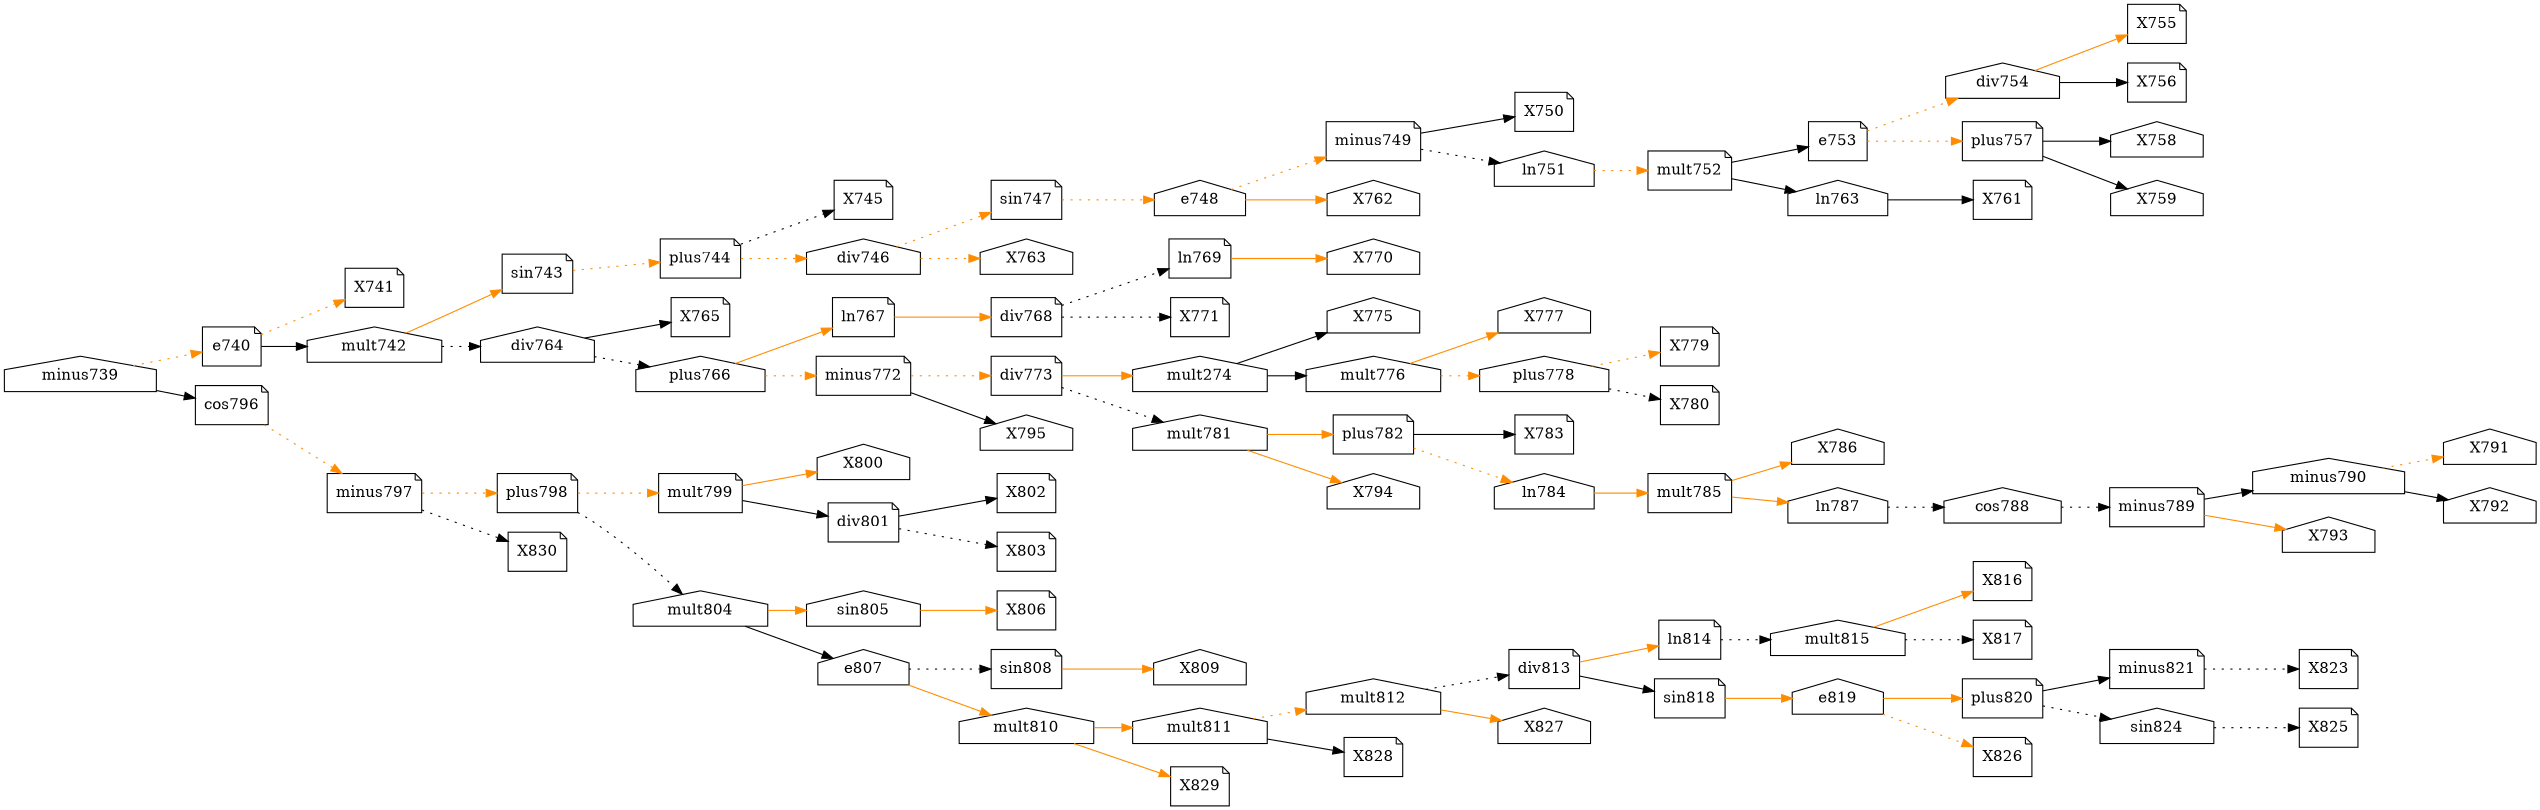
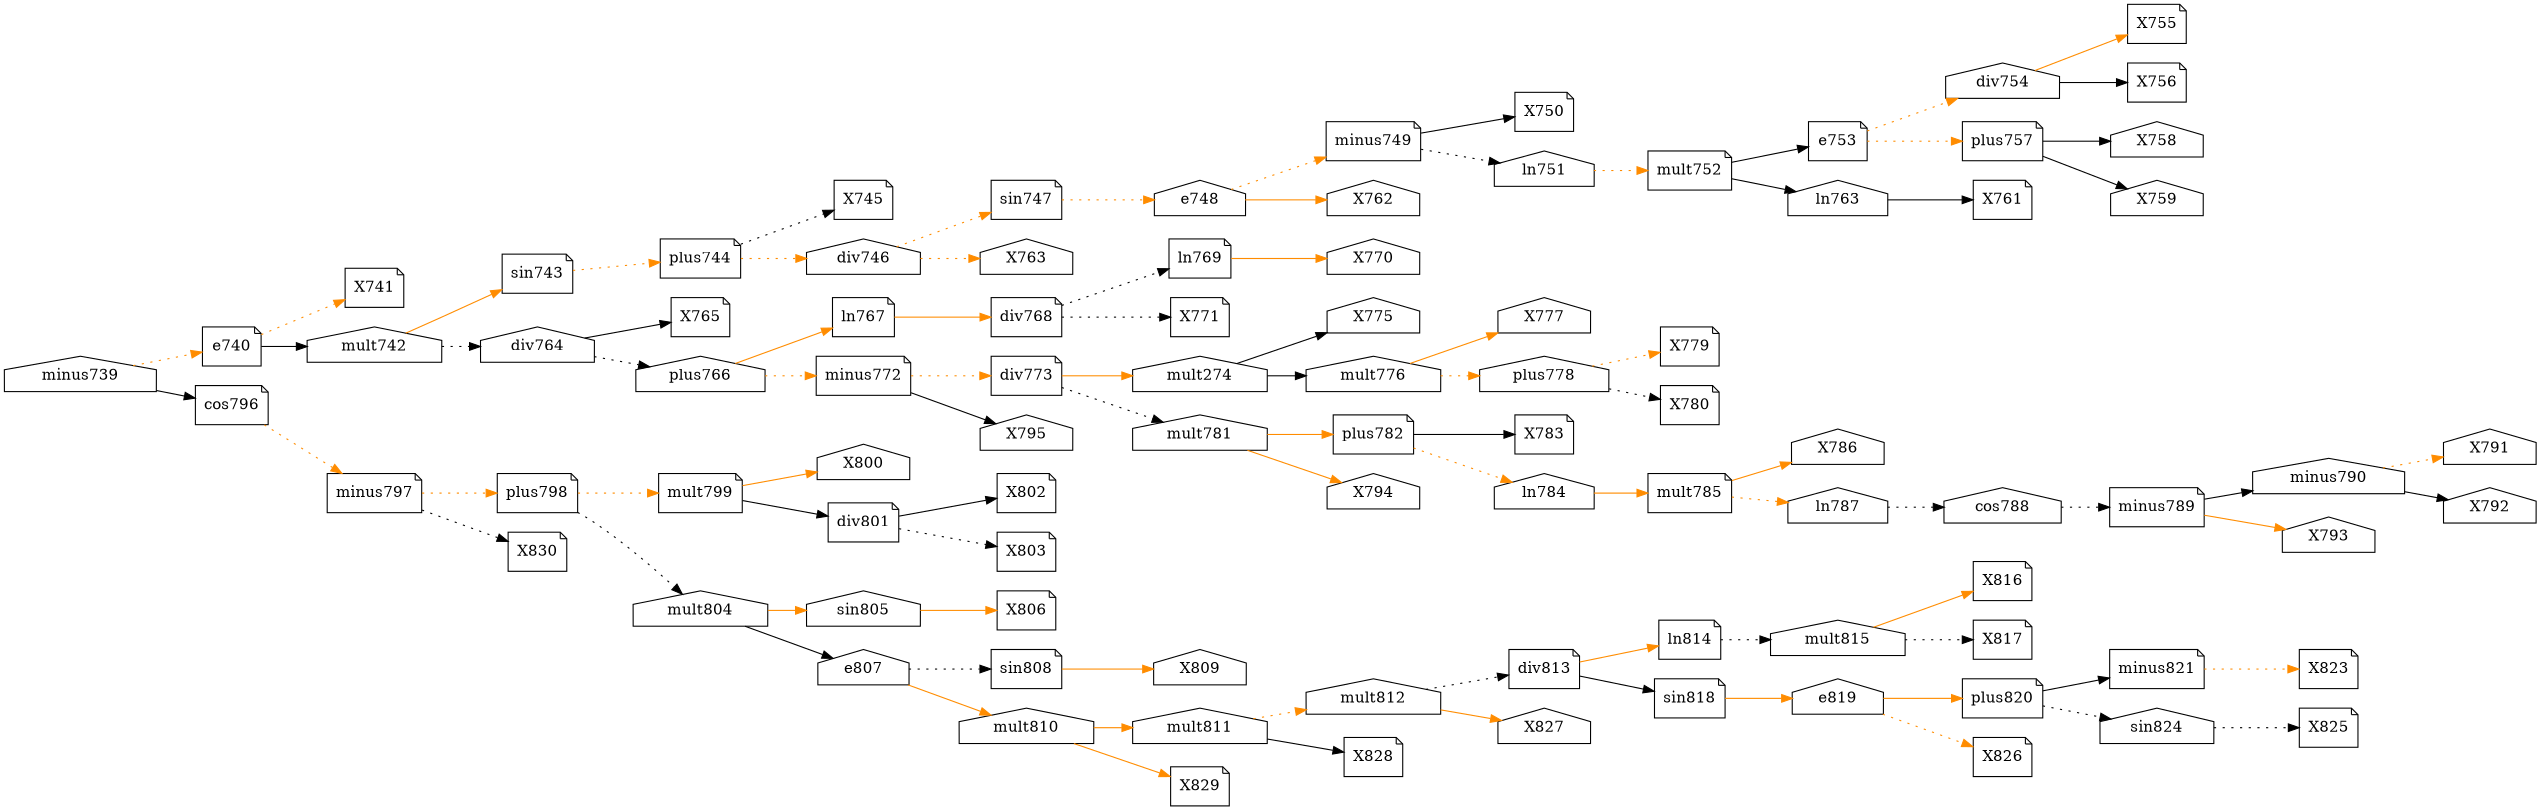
  digraph {
    rankdir=LR
    node [shape=note]
    edge [color=darkorange style=solid]
    e740
    X741
    mult742 [shape=house]
    sin743
    div764 [shape=house]
    plus744
    X745
    div746 [shape=house]
    sin747
    X763 [shape=house]
    minus749
    X750
    ln751 [shape=house]
    mult752
    div754 [shape=house]
    X755
    X756
    e753
    plus757
    X758 [shape=house]
    X759 [shape=house]
    n22 [label=ln763 shape=house]
    X761
    e748 [shape=house]
    X762 [shape=house]
    X765
    plus766 [shape=house]
    ln767
    minus772
    X770 [shape=house]
    ln769
    div768
    X771
    div773
    X795 [shape=house]
    n36 [label=mult274 shape=house]
    X775 [shape=house]
    mult776 [shape=house]
    X777 [shape=house]
    plus778 [shape=house]
    X779
    X780
    mult781 [shape=house]
    plus782
    X794 [shape=house]
    X783
    ln784 [shape=house]
    mult785
    X786 [shape=house]
    ln787 [shape=house]
    cos788 [shape=house]
    minus790 [shape=house]
    X791 [shape=house]
    X792 [shape=house]
    minus789
    X793 [shape=house]
    minus739 [shape=house]
    cos796
    minus797
    X800 [shape=house]
    mult799
    div801
    X802
    X803
    plus798
    mult804 [shape=house]
    sin805 [shape=house]
    e807 [shape=house]
    X806
    sin808
    mult810 [shape=house]
    X809 [shape=house]
    mult811 [shape=house]
    X829
    mult815 [shape=house]
    X816
    X817
    ln814
    div813
    sin818
    e819 [shape=house]
    minus821
    X823
    plus820
    sin824 [shape=house]
    X825
    X826
    mult812 [shape=house]
    X827 [shape=house]
    X828
    X830
    e740 -> X741 [style=dotted]
    e740 -> mult742 [color=black]
    mult742 -> sin743
    mult742 -> div764 [color=black style=dotted]
    sin743 -> plus744 [style=dotted]
    div764 -> X765 [color=black]
    div764 -> plus766 [color=black style=dotted]
    plus744 -> X745 [color=black style=dotted]
    plus744 -> div746 [style=dotted]
    div746 -> sin747 [style=dotted]
    div746 -> X763 [style=dotted]
    sin747 -> e748 [style=dotted]
    minus749 -> X750 [color=black]
    minus749 -> ln751 [color=black style=dotted]
    ln751 -> mult752 [style=dotted]
    mult752 -> e753 [color=black]
    mult752 -> n22 [color=black]
    div754 -> X755
    div754 -> X756 [color=black]
    e753 -> div754 [style=dotted]
    e753 -> plus757 [style=dotted]
    plus757 -> X758 [color=black]
    plus757 -> X759 [color=black]
    n22 -> X761 [color=black]
    e748 -> minus749 [style=dotted]
    e748 -> X762
    plus766 -> ln767
    plus766 -> minus772 [style=dotted]
    ln767 -> div768
    minus772 -> div773 [style=dotted]
    minus772 -> X795 [color=black]
    ln769 -> X770
    div768 -> ln769 [color=black style=dotted]
    div768 -> X771 [color=black style=dotted]
    div773 -> n36
    div773 -> mult781 [color=black style=dotted]
    n36 -> X775 [color=black]
    n36 -> mult776 [color=black]
    mult776 -> X777
    mult776 -> plus778 [style=dotted]
    plus778 -> X779 [style=dotted]
    plus778 -> X780 [color=black style=dotted]
    mult781 -> plus782
    mult781 -> X794
    plus782 -> X783 [color=black]
    plus782 -> ln784 [style=dotted]
    ln784 -> mult785
    mult785 -> X786
-   mult785 -> ln787
+   mult785 -> ln787 [style=dotted]
    ln787 -> cos788 [color=black style=dotted]
    cos788 -> minus789 [color=black style=dotted]
    minus790 -> X791 [style=dotted]
    minus790 -> X792 [color=black]
    minus789 -> minus790 [color=black]
    minus789 -> X793
    minus739 -> e740 [style=dotted]
    minus739 -> cos796 [color=black]
    cos796 -> minus797 [style=dotted]
    minus797 -> plus798 [style=dotted]
    minus797 -> X830 [color=black style=dotted]
    mult799 -> X800
    mult799 -> div801 [color=black]
    div801 -> X802 [color=black]
    div801 -> X803 [color=black style=dotted]
    plus798 -> mult799 [style=dotted]
    plus798 -> mult804 [color=black style=dotted]
    mult804 -> sin805
    mult804 -> e807 [color=black]
    sin805 -> X806
    e807 -> sin808 [color=black style=dotted]
    e807 -> mult810
    sin808 -> X809
    mult810 -> mult811
    mult810 -> X829
    mult811 -> mult812 [style=dotted]
    mult811 -> X828 [color=black]
    mult815 -> X816
    mult815 -> X817 [color=black style=dotted]
    ln814 -> mult815 [color=black style=dotted]
    div813 -> ln814
    div813 -> sin818 [color=black]
    sin818 -> e819
    e819 -> plus820
    e819 -> X826 [style=dotted]
-   minus821 -> X823 [color=black style=dotted]
+   minus821 -> X823 [style=dotted]
    plus820 -> minus821 [color=black]
    plus820 -> sin824 [color=black style=dotted]
    sin824 -> X825 [color=black style=dotted]
    mult812 -> div813 [color=black style=dotted]
    mult812 -> X827
  }
